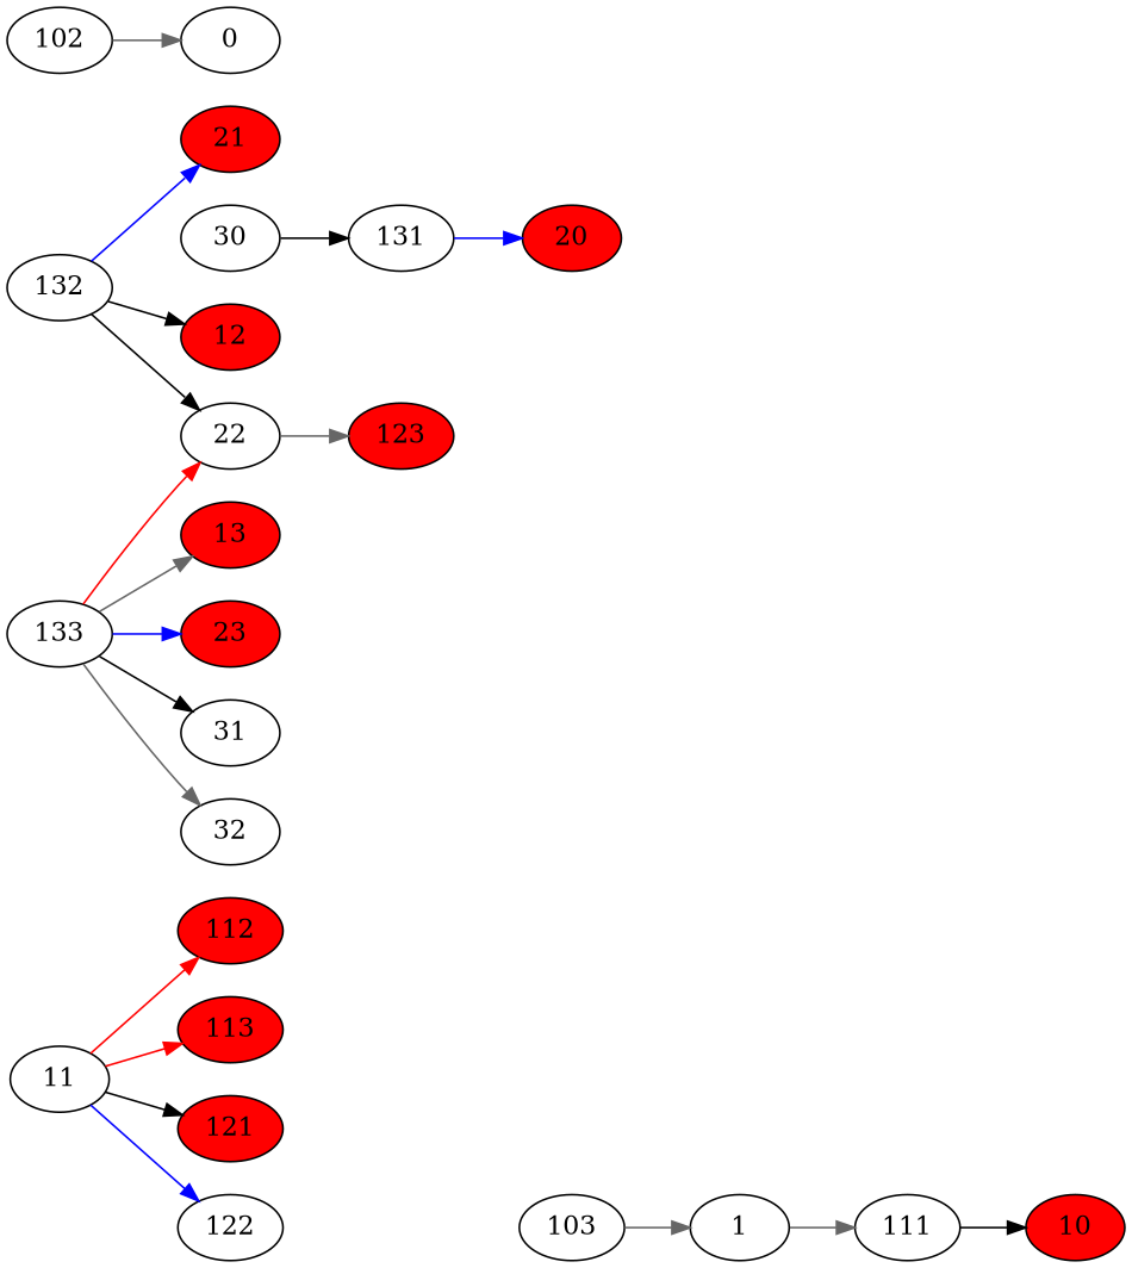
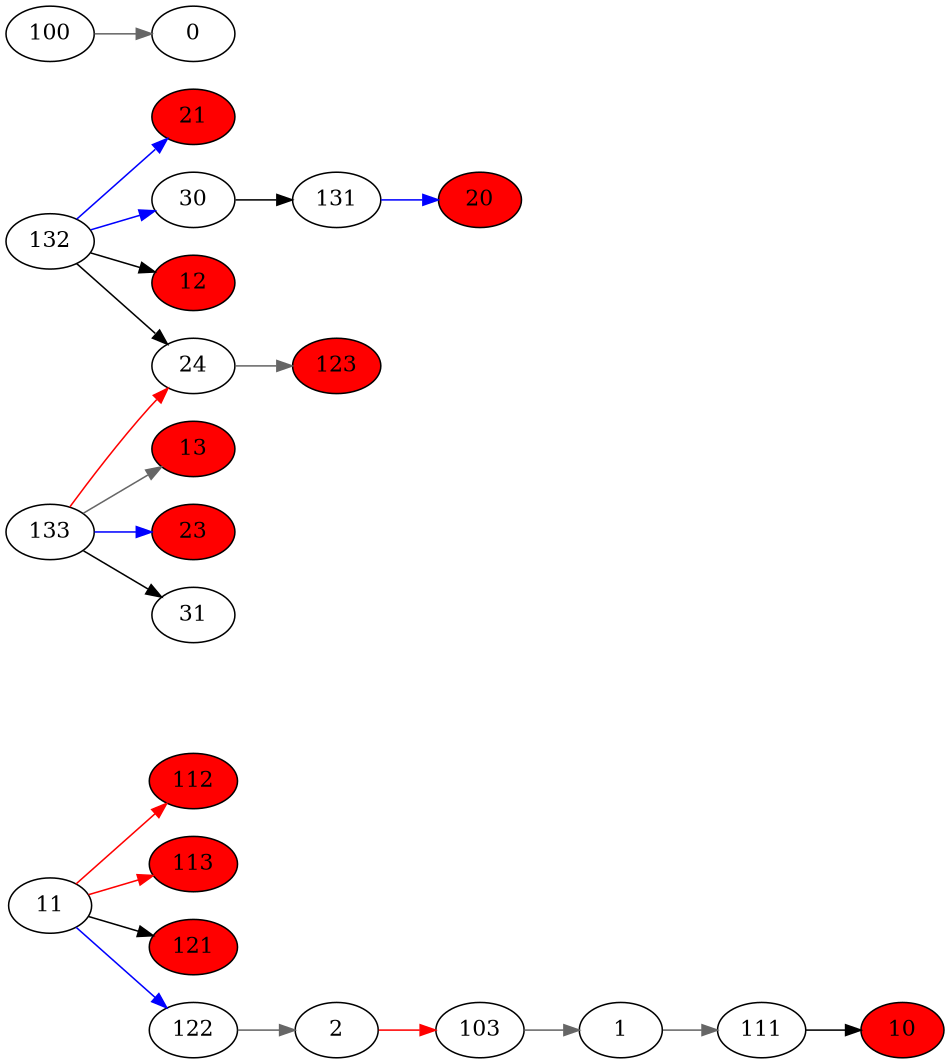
  digraph {
    rankdir=LR
    edge [color=gray40]
    10 [fillcolor=red style=filled]
    12 [fillcolor=red style=filled]
    13 [fillcolor=red style=filled]
    20 [fillcolor=red style=filled]
    21 [fillcolor=red style=filled]
    23 [fillcolor=red style=filled]
    112 [fillcolor=red style=filled]
    113 [fillcolor=red style=filled]
    121 [fillcolor=red style=filled]
    123 [fillcolor=red style=filled]
    1
    111
-   102
+   102 [label=100]
    0
+   2
    103
    11
    122
-   22
+   22 [label=24]
    132
    30
    131
    133
    31
-   32
    1 -> 111
    111 -> 10 [color=black]
    102 -> 0
+   2 -> 103 [color=red]
    103 -> 1
    11 -> 112 [color=red]
    11 -> 113 [color=red]
    11 -> 121 [color=black]
    11 -> 122 [color=blue]
+   122 -> 2
    22 -> 123
    132 -> 12 [color=black]
    132 -> 21 [color=blue]
    132 -> 22 [color=black]
+   132 -> 30 [color=blue]
    30 -> 131 [color=black]
    131 -> 20 [color=blue]
    133 -> 13
    133 -> 23 [color=blue]
    133 -> 22 [color=red]
    133 -> 31 [color=black]
-   133 -> 32
  }
